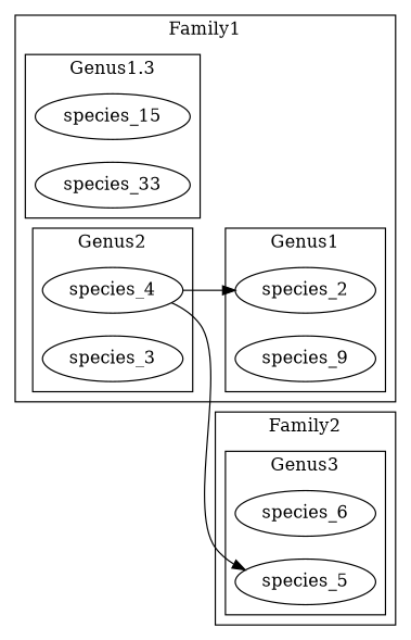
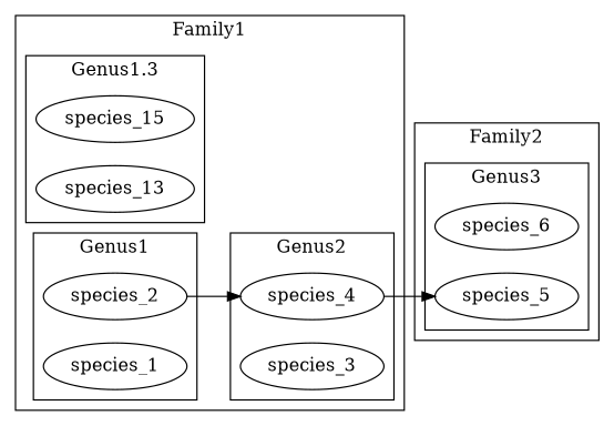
  digraph {
    compound=true
    rankdir=LR
    n1 [label=species_15]
-   species_13 [label=species_33]
+   species_13
    species_2
-   species_1 [label=species_9]
+   species_1
    species_4
    species_3
    species_6
    species_5
    subgraph cluster_1 {
      label=Family1
      subgraph cluster_2 {
        label="Genus1.3"
        n1
        species_13
      }
      subgraph cluster_3 {
        label=Genus1
        species_2
        species_1
      }
      subgraph cluster_4 {
        label=Genus2
        species_4
        species_3
      }
    }
    subgraph cluster_5 {
      label=Family2
      subgraph cluster_6 {
        label=Genus3
        species_6
        species_5
      }
    }
-   species_4 -> species_2
+   species_2 -> species_4
    species_4 -> species_5
  }
